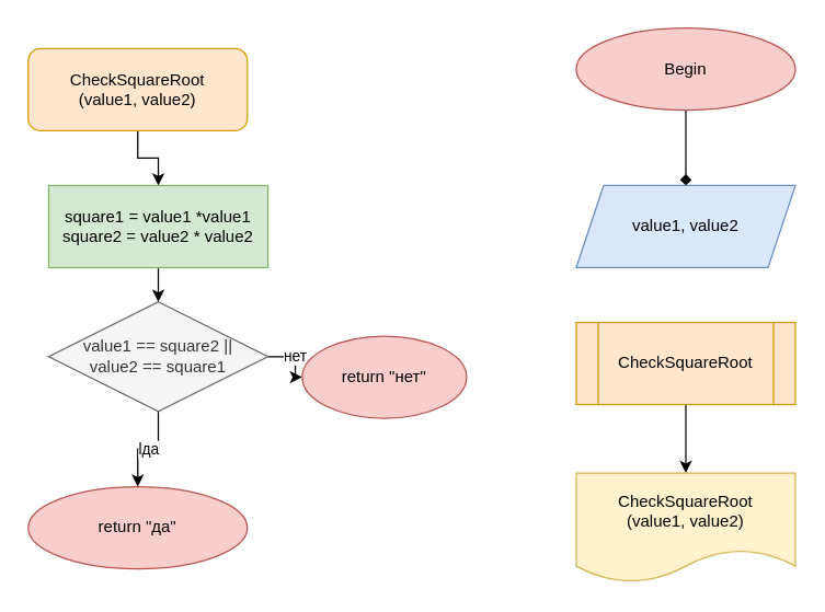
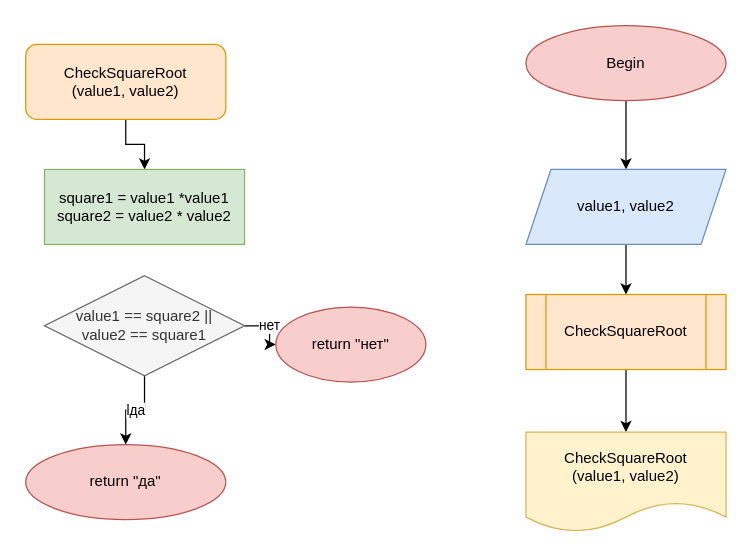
  <mxCell id="0" />
  <mxCell id="1" parent="0" />
- <mxCell id="2" style="edgeStyle=orthogonalEdgeStyle;rounded=0;orthogonalLoop=1;jettySize=auto;html=1;entryX=0.5;entryY=0;entryDx=0;entryDy=0;endArrow=diamond;" edge="1" parent="1" source="3" target="5"><mxGeometry relative="1" as="geometry" /></mxCell>
+ <mxCell id="2" style="edgeStyle=orthogonalEdgeStyle;rounded=0;orthogonalLoop=1;jettySize=auto;html=1;entryX=0.5;entryY=0;entryDx=0;entryDy=0;" edge="1" parent="1" source="3" target="5"><mxGeometry relative="1" as="geometry" /></mxCell>
  <mxCell id="3" value="Begin" style="ellipse;whiteSpace=wrap;html=1;fillColor=#f8cecc;strokeColor=#b85450;" vertex="1" parent="1"><mxGeometry x="420" y="20" width="160" height="60" as="geometry" /></mxCell>
+ <mxCell id="4" style="edgeStyle=orthogonalEdgeStyle;rounded=0;orthogonalLoop=1;jettySize=auto;html=1;entryX=0.5;entryY=0;entryDx=0;entryDy=0;" edge="1" parent="1" source="5" target="7"><mxGeometry relative="1" as="geometry" /></mxCell>
  <mxCell id="5" value="value1, value2" style="shape=parallelogram;perimeter=parallelogramPerimeter;whiteSpace=wrap;html=1;fixedSize=1;fillColor=#dae8fc;strokeColor=#6c8ebf;" vertex="1" parent="1"><mxGeometry x="420" y="135" width="160" height="60" as="geometry" /></mxCell>
  <mxCell id="6" style="edgeStyle=orthogonalEdgeStyle;rounded=0;orthogonalLoop=1;jettySize=auto;html=1;entryX=0.5;entryY=0;entryDx=0;entryDy=0;" edge="1" parent="1" source="7" target="11"><mxGeometry relative="1" as="geometry" /></mxCell>
  <mxCell id="7" value="CheckSquareRoot" style="shape=process;whiteSpace=wrap;html=1;backgroundOutline=1;fillColor=#ffe6cc;strokeColor=#d79b00;" vertex="1" parent="1"><mxGeometry x="420" y="235" width="160" height="60" as="geometry" /></mxCell>
  <mxCell id="8" style="edgeStyle=orthogonalEdgeStyle;rounded=0;orthogonalLoop=1;jettySize=auto;html=1;entryX=0.5;entryY=0;entryDx=0;entryDy=0;" edge="1" parent="1" source="9" target="17"><mxGeometry relative="1" as="geometry" /></mxCell>
  <mxCell id="9" value="CheckSquareRoot&lt;br&gt;(value1, value2)" style="rounded=1;whiteSpace=wrap;html=1;fillColor=#ffe6cc;strokeColor=#d79b00;" vertex="1" parent="1"><mxGeometry x="20" y="35" width="160" height="60" as="geometry" /></mxCell>
  <mxCell id="10" value="return &quot;да&quot;" style="ellipse;whiteSpace=wrap;html=1;fillColor=#f8cecc;strokeColor=#b85450;" vertex="1" parent="1"><mxGeometry x="20" y="355" width="160" height="60" as="geometry" /></mxCell>
  <mxCell id="11" value="CheckSquareRoot&lt;br&gt;(value1, value2)" style="shape=document;whiteSpace=wrap;html=1;boundedLbl=1;fillColor=#fff2cc;strokeColor=#d6b656;" vertex="1" parent="1"><mxGeometry x="420" y="345" width="160" height="80" as="geometry" /></mxCell>
  <mxCell id="12" value="нет" style="edgeStyle=orthogonalEdgeStyle;rounded=0;orthogonalLoop=1;jettySize=auto;html=1;entryX=0;entryY=0.5;entryDx=0;entryDy=0;" edge="1" parent="1" source="14" target="15"><mxGeometry relative="1" as="geometry" /></mxCell>
  <mxCell id="13" value="lда" style="edgeStyle=orthogonalEdgeStyle;rounded=0;orthogonalLoop=1;jettySize=auto;html=1;entryX=0.5;entryY=0;entryDx=0;entryDy=0;" edge="1" parent="1" source="14" target="10"><mxGeometry relative="1" as="geometry" /></mxCell>
  <mxCell id="14" value="value1 == square2 ||&lt;br&gt;value2 == square1" style="rhombus;whiteSpace=wrap;html=1;fillColor=#f5f5f5;fontColor=#333333;strokeColor=#666666;" vertex="1" parent="1"><mxGeometry x="35" y="220" width="160" height="80" as="geometry" /></mxCell>
  <mxCell id="15" value="return &quot;нет&quot;" style="ellipse;whiteSpace=wrap;html=1;fillColor=#f8cecc;strokeColor=#b85450;" vertex="1" parent="1"><mxGeometry x="220" y="245" width="120" height="60" as="geometry" /></mxCell>
- <mxCell id="16" style="edgeStyle=orthogonalEdgeStyle;rounded=0;orthogonalLoop=1;jettySize=auto;html=1;entryX=0.5;entryY=0;entryDx=0;entryDy=0;" edge="1" parent="1" source="17" target="14"><mxGeometry relative="1" as="geometry" /></mxCell>
  <mxCell id="17" value="square1 = value1 *value1&lt;br&gt;square2 = value2 * value2" style="rounded=0;whiteSpace=wrap;html=1;fillColor=#d5e8d4;strokeColor=#82b366;" vertex="1" parent="1"><mxGeometry x="35" y="135" width="160" height="60" as="geometry" /></mxCell>
